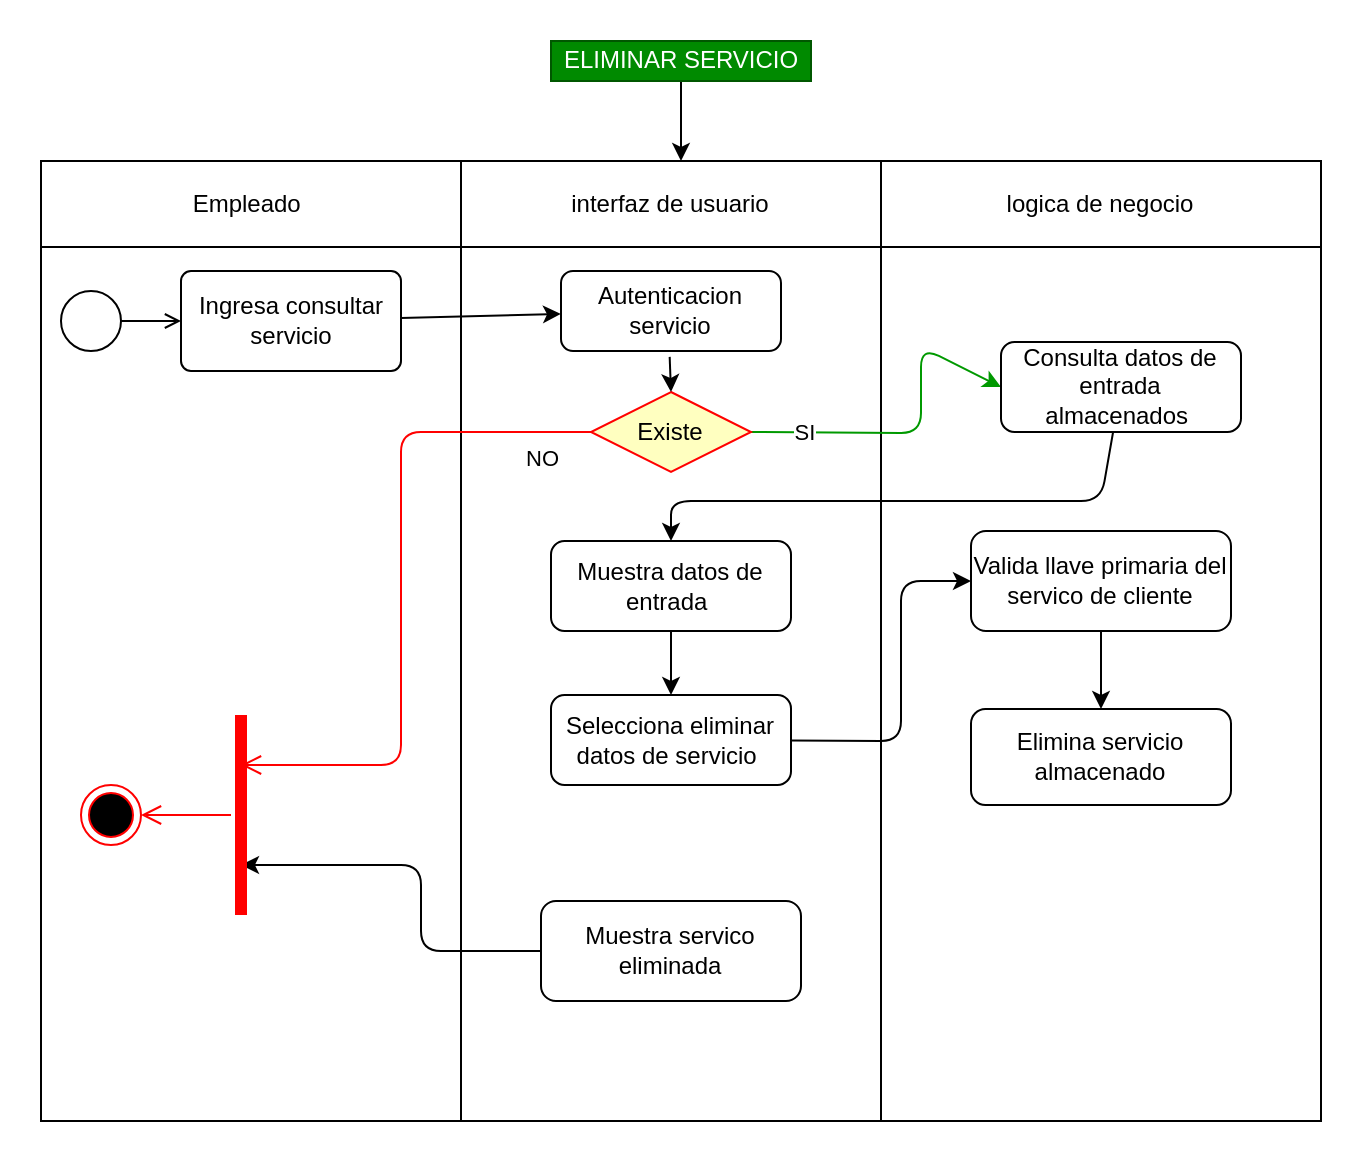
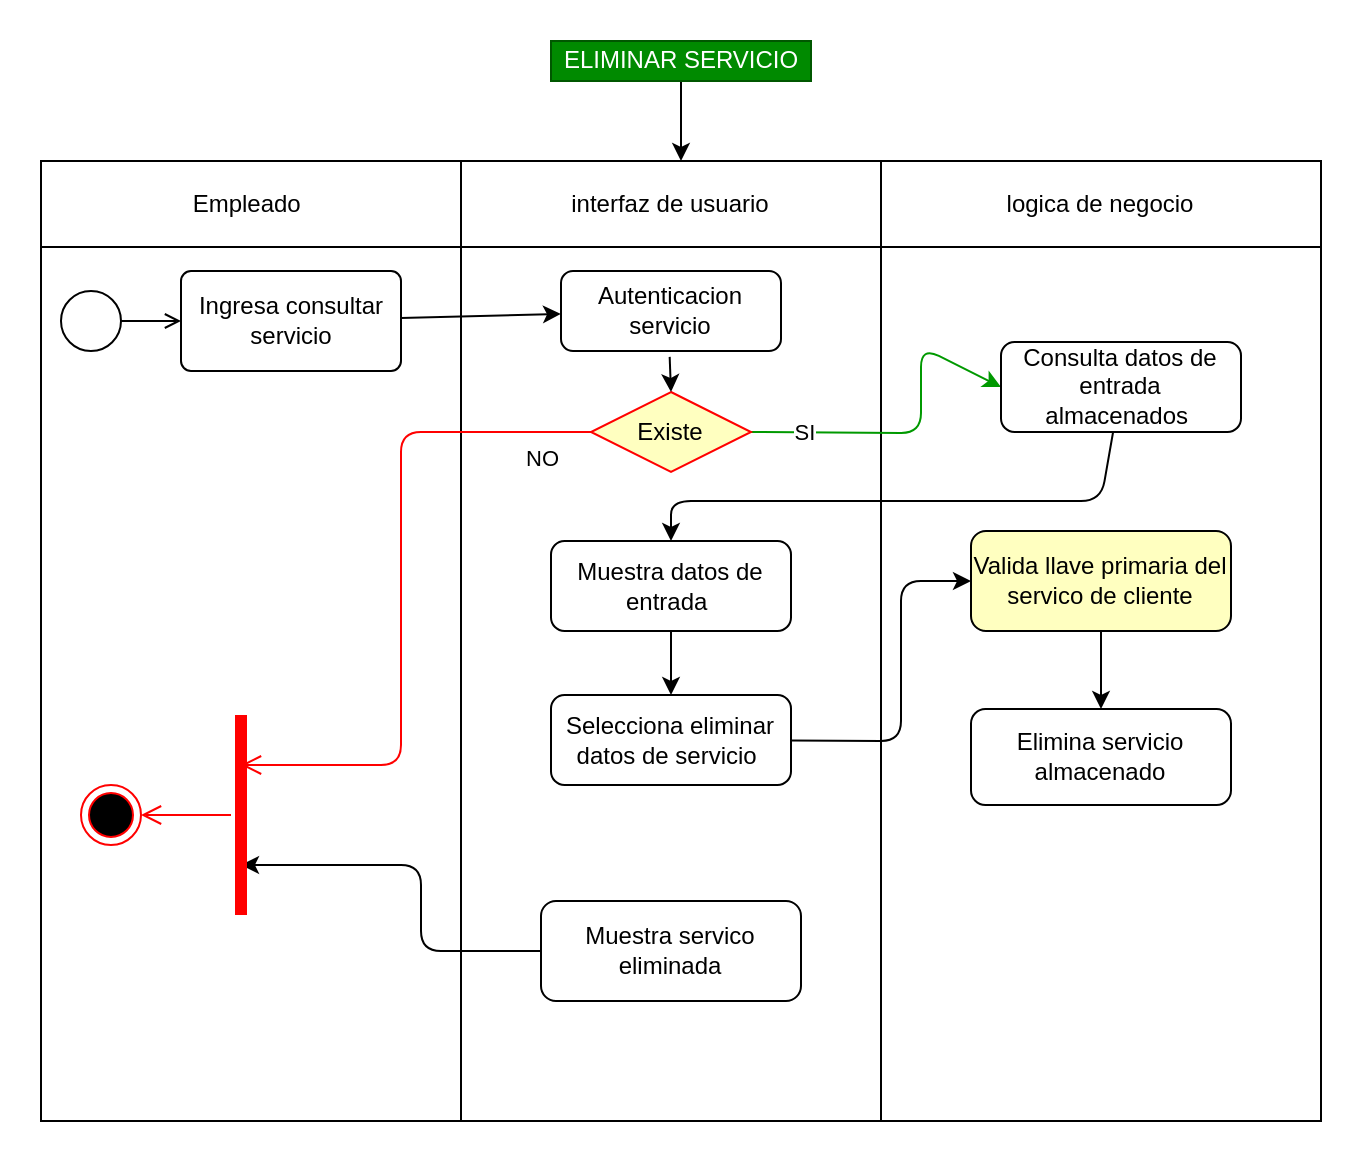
  <mxCell id="0" />
  <mxCell id="1" parent="0" />
  <mxCell id="2" value="" style="shape=table;startSize=0;container=1;collapsible=0;childLayout=tableLayout;" vertex="1" parent="1"><mxGeometry x="20" y="80" width="640" height="480" as="geometry" /></mxCell>
  <mxCell id="3" value="" style="shape=partialRectangle;collapsible=0;dropTarget=0;pointerEvents=0;fillColor=none;top=0;left=0;bottom=0;right=0;points=[[0,0.5],[1,0.5]];portConstraint=eastwest;" vertex="1" parent="2"><mxGeometry width="640" height="43" as="geometry" /></mxCell>
  <mxCell id="4" value="Empleado&amp;nbsp;" style="shape=partialRectangle;html=1;whiteSpace=wrap;connectable=0;overflow=hidden;fillColor=none;top=0;left=0;bottom=0;right=0;pointerEvents=1;" vertex="1" parent="3"><mxGeometry width="210" height="43" as="geometry"><mxRectangle width="210" height="43" as="alternateBounds" /></mxGeometry></mxCell>
  <mxCell id="5" value="interfaz de usuario" style="shape=partialRectangle;html=1;whiteSpace=wrap;connectable=0;overflow=hidden;fillColor=none;top=0;left=0;bottom=0;right=0;pointerEvents=1;" vertex="1" parent="3"><mxGeometry x="210" width="210" height="43" as="geometry"><mxRectangle width="210" height="43" as="alternateBounds" /></mxGeometry></mxCell>
  <mxCell id="6" value="logica de negocio" style="shape=partialRectangle;html=1;whiteSpace=wrap;connectable=0;overflow=hidden;fillColor=none;top=0;left=0;bottom=0;right=0;pointerEvents=1;" vertex="1" parent="3"><mxGeometry x="420" width="220" height="43" as="geometry"><mxRectangle width="220" height="43" as="alternateBounds" /></mxGeometry></mxCell>
  <mxCell id="7" value="" style="shape=partialRectangle;collapsible=0;dropTarget=0;pointerEvents=0;fillColor=none;top=0;left=0;bottom=0;right=0;points=[[0,0.5],[1,0.5]];portConstraint=eastwest;" vertex="1" parent="2"><mxGeometry y="43" width="640" height="437" as="geometry" /></mxCell>
  <mxCell id="8" value="" style="shape=partialRectangle;html=1;whiteSpace=wrap;connectable=0;overflow=hidden;fillColor=none;top=0;left=0;bottom=0;right=0;pointerEvents=1;" vertex="1" parent="7"><mxGeometry width="210" height="437" as="geometry"><mxRectangle width="210" height="437" as="alternateBounds" /></mxGeometry></mxCell>
  <mxCell id="9" value="" style="shape=partialRectangle;html=1;whiteSpace=wrap;connectable=0;overflow=hidden;fillColor=none;top=0;left=0;bottom=0;right=0;pointerEvents=1;" vertex="1" parent="7"><mxGeometry x="210" width="210" height="437" as="geometry"><mxRectangle width="210" height="437" as="alternateBounds" /></mxGeometry></mxCell>
  <mxCell id="10" value="" style="shape=partialRectangle;html=1;whiteSpace=wrap;connectable=0;overflow=hidden;fillColor=none;top=0;left=0;bottom=0;right=0;pointerEvents=1;" vertex="1" parent="7"><mxGeometry x="420" width="220" height="437" as="geometry"><mxRectangle width="220" height="437" as="alternateBounds" /></mxGeometry></mxCell>
  <mxCell id="11" value="Autenticacion servicio" style="rounded=1;whiteSpace=wrap;html=1;fillColor=#FFFFFF;fontColor=#000000;" vertex="1" parent="1"><mxGeometry x="280" y="135" width="110" height="40" as="geometry" /></mxCell>
  <mxCell id="12" style="edgeStyle=none;html=1;" edge="1" parent="1" source="13" target="11"><mxGeometry relative="1" as="geometry" /></mxCell>
  <mxCell id="13" value="&lt;span style=&quot;color: rgb(0 , 0 , 0)&quot;&gt;Ingresa consultar&lt;br&gt;servicio&lt;/span&gt;" style="html=1;align=center;verticalAlign=middle;rounded=1;absoluteArcSize=1;arcSize=10;dashed=0;fillColor=#FFFFFF;" vertex="1" parent="1"><mxGeometry x="90" y="135" width="110" height="50" as="geometry" /></mxCell>
  <mxCell id="14" value="" style="ellipse;html=1;fillColor=#FFFFFF;" vertex="1" parent="1"><mxGeometry x="30" y="145" width="30" height="30" as="geometry" /></mxCell>
  <mxCell id="15" value="" style="endArrow=open;html=1;rounded=0;align=center;verticalAlign=top;endFill=0;labelBackgroundColor=none;endSize=6;entryX=0;entryY=0.5;entryDx=0;entryDy=0;" edge="1" parent="1" source="14" target="13"><mxGeometry relative="1" as="geometry"><mxPoint x="90" y="145" as="targetPoint" /></mxGeometry></mxCell>
  <mxCell id="16" style="edgeStyle=none;html=1;strokeColor=#009900;entryX=0;entryY=0.5;entryDx=0;entryDy=0;exitX=1;exitY=0.5;exitDx=0;exitDy=0;" edge="1" parent="1" source="18" target="33"><mxGeometry relative="1" as="geometry"><mxPoint x="510" y="160" as="targetPoint" /><Array as="points"><mxPoint x="460" y="216" /><mxPoint x="460" y="173" /></Array></mxGeometry></mxCell>
  <mxCell id="17" value="SI" style="edgeLabel;html=1;align=center;verticalAlign=middle;resizable=0;points=[];" vertex="1" connectable="0" parent="16"><mxGeometry x="-0.893" y="2" relative="1" as="geometry"><mxPoint x="17" y="2" as="offset" /></mxGeometry></mxCell>
  <mxCell id="18" value="&lt;font color=&quot;#000000&quot;&gt;Existe&lt;/font&gt;" style="rhombus;whiteSpace=wrap;html=1;fillColor=#ffffc0;strokeColor=#ff0000;" vertex="1" parent="1"><mxGeometry x="295" y="195.5" width="80" height="40" as="geometry" /></mxCell>
  <mxCell id="19" value="NO" style="edgeStyle=orthogonalEdgeStyle;html=1;align=left;verticalAlign=top;endArrow=open;endSize=8;strokeColor=#ff0000;entryX=0.75;entryY=0.5;entryDx=0;entryDy=0;entryPerimeter=0;" edge="1" parent="1" source="18" target="30"><mxGeometry x="-0.801" relative="1" as="geometry"><mxPoint x="335" y="270" as="targetPoint" /><Array as="points"><mxPoint x="200" y="216" /><mxPoint x="200" y="382" /></Array><mxPoint as="offset" /></mxGeometry></mxCell>
  <mxCell id="20" value="" style="endArrow=classic;html=1;entryX=0.5;entryY=0;entryDx=0;entryDy=0;exitX=0.494;exitY=1.073;exitDx=0;exitDy=0;exitPerimeter=0;" edge="1" parent="1" source="11" target="18"><mxGeometry width="50" height="50" relative="1" as="geometry"><mxPoint x="250" y="230" as="sourcePoint" /><mxPoint x="300" y="180" as="targetPoint" /></mxGeometry></mxCell>
  <mxCell id="21" value="" style="ellipse;html=1;shape=endState;fillColor=#000000;strokeColor=#ff0000;" vertex="1" parent="1"><mxGeometry x="40" y="392" width="30" height="30" as="geometry" /></mxCell>
  <mxCell id="22" value="" style="edgeStyle=none;html=1;" edge="1" parent="1" source="23" target="3"><mxGeometry relative="1" as="geometry" /></mxCell>
  <mxCell id="23" value="ELIMINAR SERVICIO" style="text;html=1;resizable=0;autosize=1;align=center;verticalAlign=middle;points=[];rounded=0;fillColor=#008a00;fontColor=#ffffff;strokeColor=#005700;" vertex="1" parent="1"><mxGeometry x="275" y="20" width="130" height="20" as="geometry" /></mxCell>
  <mxCell id="24" style="edgeStyle=none;html=1;entryX=0.25;entryY=0.5;entryDx=0;entryDy=0;entryPerimeter=0;" edge="1" parent="1" source="25" target="30"><mxGeometry relative="1" as="geometry"><Array as="points"><mxPoint x="210" y="475" /><mxPoint x="210" y="432" /></Array></mxGeometry></mxCell>
  <mxCell id="25" value="Muestra servico eliminada" style="whiteSpace=wrap;html=1;fillColor=#FFFFFF;fontColor=#000000;rounded=1;" vertex="1" parent="1"><mxGeometry x="270" y="450" width="130" height="50" as="geometry" /></mxCell>
  <mxCell id="26" style="edgeStyle=none;html=1;entryX=0.5;entryY=0;entryDx=0;entryDy=0;" edge="1" parent="1" source="27" target="29"><mxGeometry relative="1" as="geometry" /></mxCell>
  <mxCell id="27" value="Muestra datos de entrada&amp;nbsp;" style="whiteSpace=wrap;html=1;fillColor=#FFFFFF;fontColor=#000000;rounded=1;" vertex="1" parent="1"><mxGeometry x="275" y="270" width="120" height="45" as="geometry" /></mxCell>
  <mxCell id="28" style="edgeStyle=none;html=1;entryX=0;entryY=0.5;entryDx=0;entryDy=0;" edge="1" parent="1" source="29" target="35"><mxGeometry relative="1" as="geometry"><mxPoint x="490" y="285" as="targetPoint" /><Array as="points"><mxPoint x="450" y="370" /><mxPoint x="450" y="290" /></Array></mxGeometry></mxCell>
  <mxCell id="29" value="Selecciona eliminar datos de servicio&amp;nbsp;" style="whiteSpace=wrap;html=1;fillColor=#FFFFFF;fontColor=#000000;rounded=1;" vertex="1" parent="1"><mxGeometry x="275" y="347" width="120" height="45" as="geometry" /></mxCell>
  <mxCell id="30" value="" style="shape=line;html=1;strokeWidth=6;strokeColor=#ff0000;rotation=-90;" vertex="1" parent="1"><mxGeometry x="70" y="402" width="100" height="10" as="geometry" /></mxCell>
  <mxCell id="31" value="" style="edgeStyle=orthogonalEdgeStyle;html=1;verticalAlign=bottom;endArrow=open;endSize=8;strokeColor=#ff0000;entryX=1;entryY=0.5;entryDx=0;entryDy=0;" edge="1" parent="1" source="30" target="21"><mxGeometry relative="1" as="geometry"><mxPoint x="190" y="425" as="targetPoint" /></mxGeometry></mxCell>
  <mxCell id="32" style="edgeStyle=none;html=1;entryX=0.5;entryY=0;entryDx=0;entryDy=0;" edge="1" parent="1" source="33" target="27"><mxGeometry relative="1" as="geometry"><Array as="points"><mxPoint x="550" y="250" /><mxPoint x="335" y="250" /></Array></mxGeometry></mxCell>
  <mxCell id="33" value="Consulta datos de entrada almacenados&amp;nbsp;" style="whiteSpace=wrap;html=1;fillColor=#FFFFFF;fontColor=#000000;rounded=1;" vertex="1" parent="1"><mxGeometry x="500" y="170.5" width="120" height="45" as="geometry" /></mxCell>
  <mxCell id="34" style="edgeStyle=none;html=1;entryX=0.5;entryY=0;entryDx=0;entryDy=0;" edge="1" parent="1" source="35" target="36"><mxGeometry relative="1" as="geometry"><mxPoint x="550" y="340" as="targetPoint" /></mxGeometry></mxCell>
- <mxCell id="35" value="Valida llave primaria del servico de cliente" style="rounded=1;whiteSpace=wrap;html=1;fillColor=#FFFFFF;fontColor=#000000;" vertex="1" parent="1"><mxGeometry x="485" y="265" width="130" height="50" as="geometry" /></mxCell>
+ <mxCell id="35" value="Valida llave primaria del servico de cliente" style="rounded=1;whiteSpace=wrap;html=1;fillColor=#ffffc0;fontColor=#000000;" vertex="1" parent="1"><mxGeometry x="485" y="265" width="130" height="50" as="geometry" /></mxCell>
  <mxCell id="36" value="&lt;br&gt;Elimina servicio almacenado&lt;br&gt;&amp;nbsp;" style="whiteSpace=wrap;html=1;fillColor=#FFFFFF;fontColor=#000000;rounded=1;" vertex="1" parent="1"><mxGeometry x="485" y="354" width="130" height="48" as="geometry" /></mxCell>
